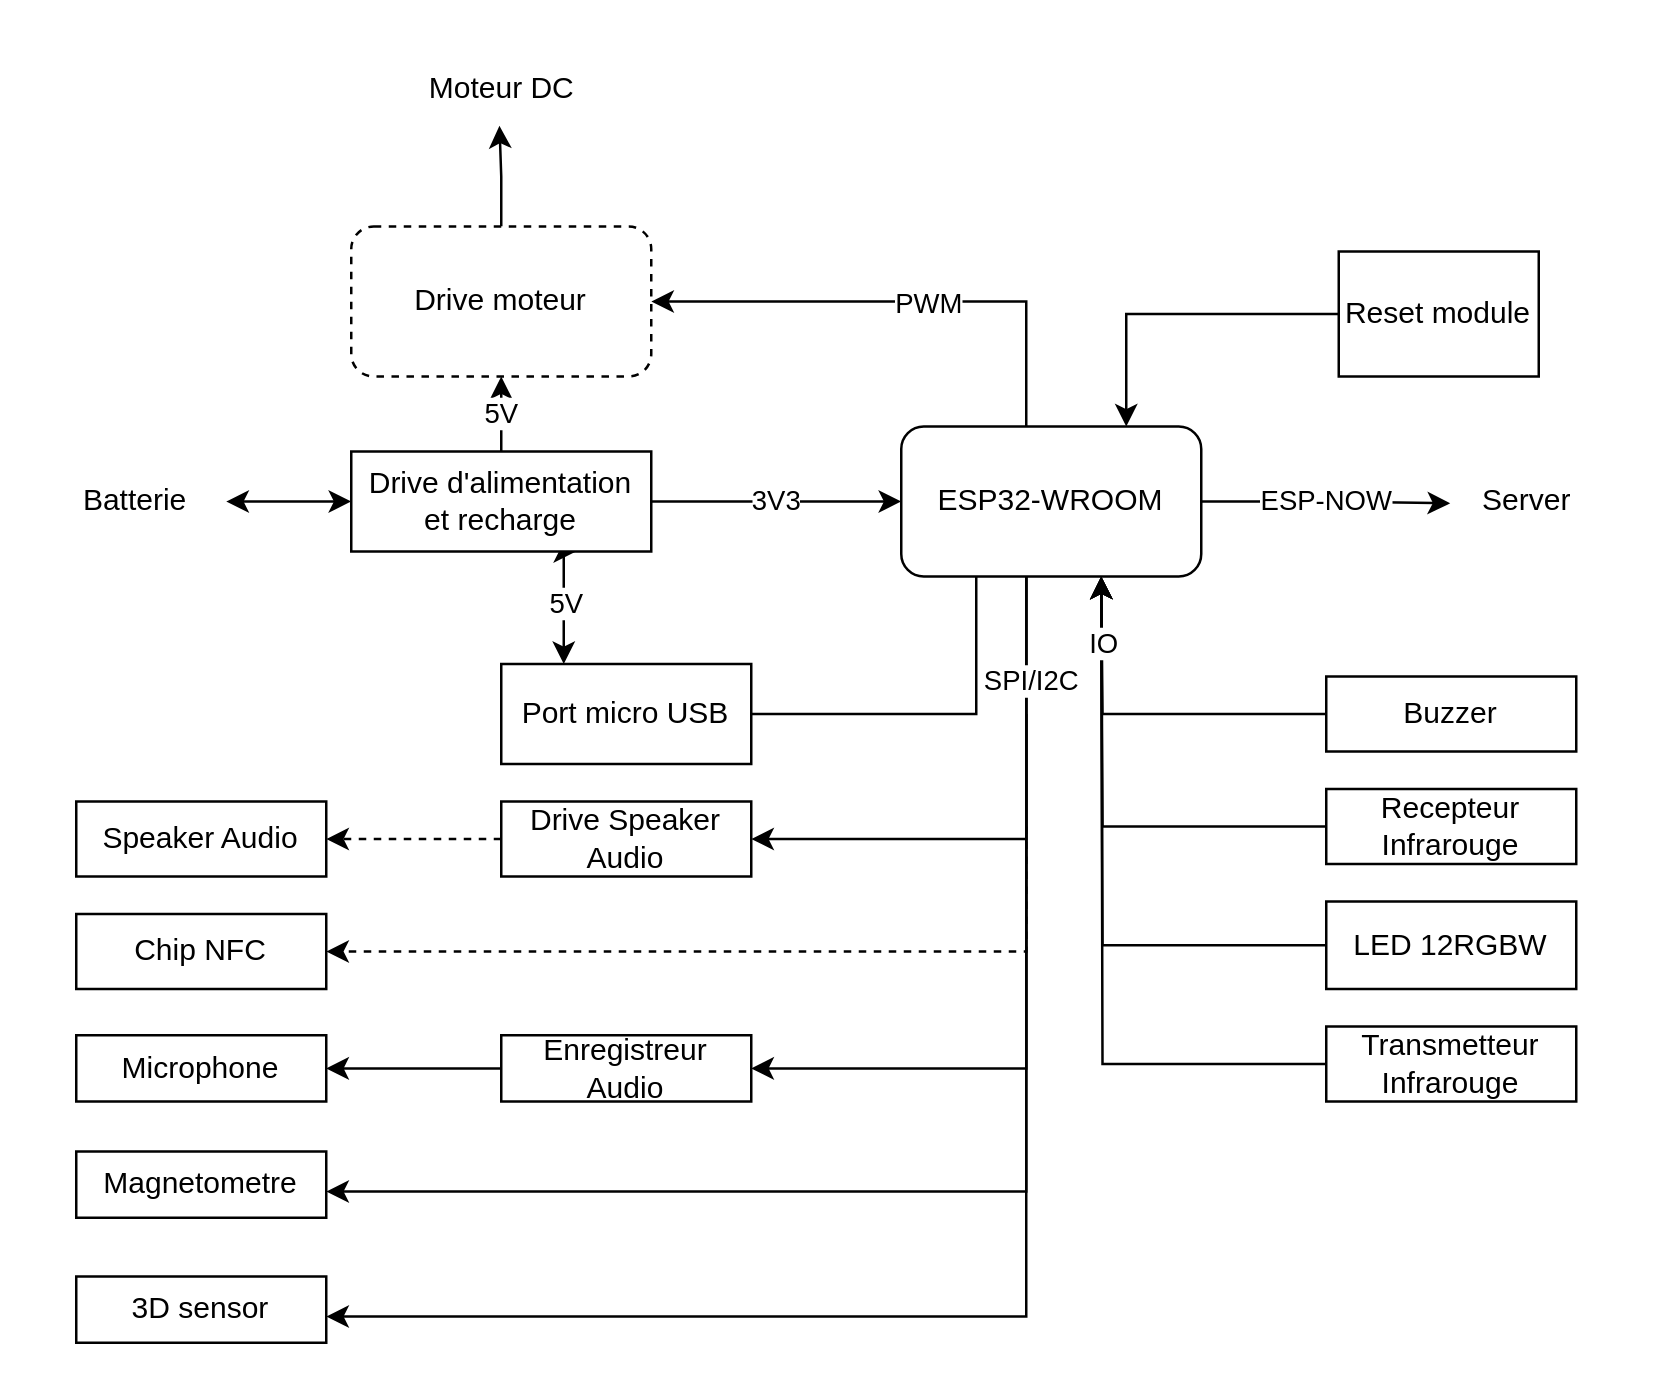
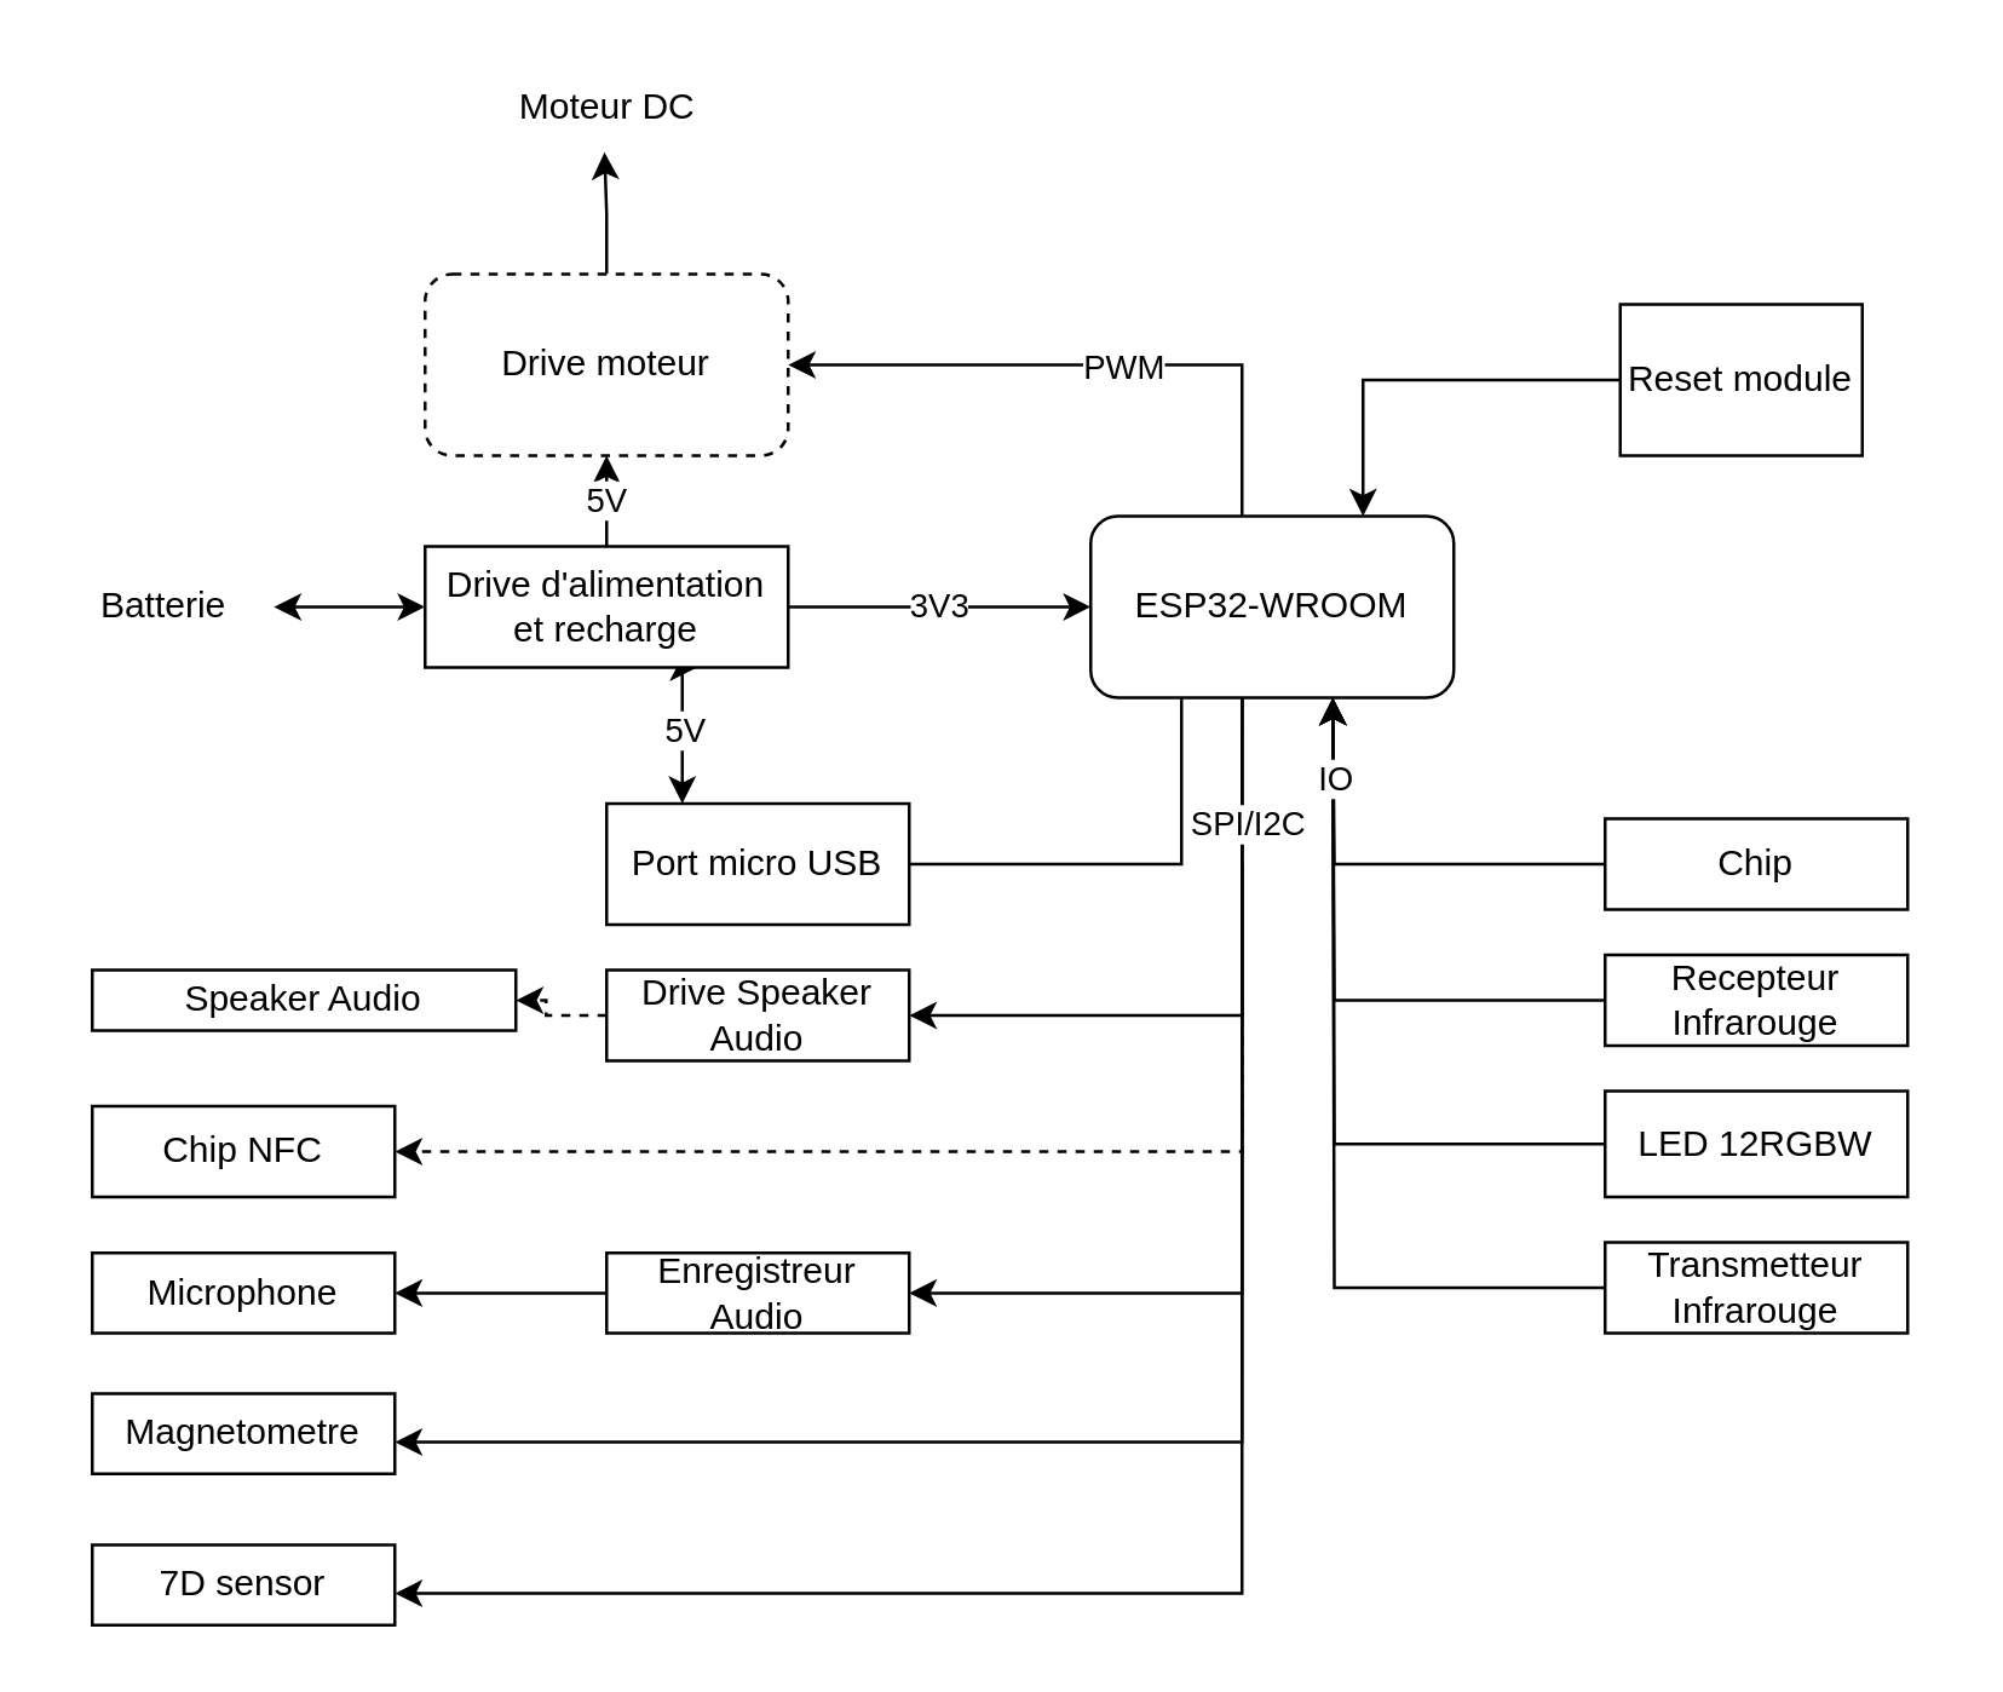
  <mxCell id="0" />
  <mxCell id="1" parent="0" />
- <mxCell id="2" value="ESP-NOW" style="edgeStyle=orthogonalEdgeStyle;rounded=0;orthogonalLoop=1;jettySize=auto;html=1;entryX=-0.007;entryY=0.524;entryDx=0;entryDy=0;entryPerimeter=0;" parent="1" source="8" target="9" edge="1"><mxGeometry relative="1" as="geometry"><mxPoint x="610" y="200" as="targetPoint" /><Array as="points" /></mxGeometry></mxCell>
  <mxCell id="3" value="" style="edgeStyle=orthogonalEdgeStyle;rounded=0;orthogonalLoop=1;jettySize=auto;html=1;entryX=1;entryY=0.5;entryDx=0;entryDy=0;" parent="1" source="8" target="21" edge="1"><mxGeometry x="-0.783" relative="1" as="geometry"><mxPoint x="340" y="380" as="targetPoint" /><Array as="points"><mxPoint x="410" y="427" /><mxPoint x="300" y="427" /></Array><mxPoint as="offset" /></mxGeometry></mxCell>
  <mxCell id="4" style="edgeStyle=orthogonalEdgeStyle;rounded=0;orthogonalLoop=1;jettySize=auto;html=1;entryX=1;entryY=0.5;entryDx=0;entryDy=0;dashed=1;" parent="1" target="10" edge="1"><mxGeometry relative="1" as="geometry"><mxPoint x="410" y="330" as="sourcePoint" /><Array as="points"><mxPoint x="410" y="380" /></Array></mxGeometry></mxCell>
  <mxCell id="5" style="edgeStyle=orthogonalEdgeStyle;rounded=0;orthogonalLoop=1;jettySize=auto;html=1;entryX=1;entryY=0.5;entryDx=0;entryDy=0;" parent="1" target="25" edge="1"><mxGeometry relative="1" as="geometry"><mxPoint x="350" y="290" as="targetPoint" /><mxPoint x="410" y="285" as="sourcePoint" /><Array as="points"><mxPoint x="410" y="335" /></Array></mxGeometry></mxCell>
  <mxCell id="6" value="" style="edgeStyle=orthogonalEdgeStyle;rounded=0;orthogonalLoop=1;jettySize=auto;html=1;entryX=1;entryY=0.5;entryDx=0;entryDy=0;" parent="1" source="8" target="27" edge="1"><mxGeometry relative="1" as="geometry"><Array as="points"><mxPoint x="410" y="120" /></Array></mxGeometry></mxCell>
  <mxCell id="7" value="PWM" style="edgeLabel;html=1;align=center;verticalAlign=middle;resizable=0;points=[];" parent="6" vertex="1" connectable="0"><mxGeometry x="-0.36" relative="1" as="geometry"><mxPoint x="-26" as="offset" /></mxGeometry></mxCell>
  <mxCell id="8" value="ESP32-WROOM" style="rounded=1;whiteSpace=wrap;html=1;strokeWidth=1;" parent="1" vertex="1"><mxGeometry x="360" y="170" width="120" height="60" as="geometry" /></mxCell>
- <mxCell id="9" value="Server" style="text;html=1;align=center;verticalAlign=middle;resizable=0;points=[];autosize=1;strokeColor=none;fillColor=none;" parent="1" vertex="1"><mxGeometry x="580" y="185" width="60" height="30" as="geometry" /></mxCell>
  <mxCell id="10" value="Chip NFC" style="rounded=0;whiteSpace=wrap;html=1;" parent="1" vertex="1"><mxGeometry x="30" y="365" width="100" height="30" as="geometry" /></mxCell>
  <mxCell id="11" style="edgeStyle=orthogonalEdgeStyle;rounded=0;orthogonalLoop=1;jettySize=auto;html=1;" parent="1" source="12" edge="1"><mxGeometry relative="1" as="geometry"><mxPoint x="440" y="230" as="targetPoint" /></mxGeometry></mxCell>
  <mxCell id="12" value="LED 12RGBW" style="rounded=0;whiteSpace=wrap;html=1;strokeWidth=1;" parent="1" vertex="1"><mxGeometry x="530" y="360" width="100" height="35" as="geometry" /></mxCell>
  <mxCell id="13" style="edgeStyle=orthogonalEdgeStyle;rounded=0;orthogonalLoop=1;jettySize=auto;html=1;" parent="1" source="14" edge="1"><mxGeometry relative="1" as="geometry"><mxPoint x="440" y="230" as="targetPoint" /></mxGeometry></mxCell>
  <mxCell id="14" value="Recepteur Infrarouge" style="whiteSpace=wrap;html=1;rounded=0;strokeWidth=1;" parent="1" vertex="1"><mxGeometry x="530" y="315" width="100" height="30" as="geometry" /></mxCell>
  <mxCell id="15" value="3V3" style="edgeStyle=orthogonalEdgeStyle;rounded=0;orthogonalLoop=1;jettySize=auto;html=1;" parent="1" source="19" target="8" edge="1"><mxGeometry relative="1" as="geometry" /></mxCell>
  <mxCell id="16" value="5V" style="edgeStyle=orthogonalEdgeStyle;rounded=0;orthogonalLoop=1;jettySize=auto;html=1;" parent="1" source="19" target="27" edge="1"><mxGeometry relative="1" as="geometry" /></mxCell>
  <mxCell id="17" style="edgeStyle=orthogonalEdgeStyle;rounded=0;orthogonalLoop=1;jettySize=auto;html=1;exitX=0.75;exitY=1;exitDx=0;exitDy=0;startArrow=classic;startFill=1;" parent="1" source="19" edge="1"><mxGeometry relative="1" as="geometry"><Array as="points"><mxPoint x="225" y="220" /></Array><mxPoint x="225" y="265" as="targetPoint" /></mxGeometry></mxCell>
  <mxCell id="18" value="5V" style="edgeLabel;html=1;align=center;verticalAlign=middle;resizable=0;points=[];" parent="17" vertex="1" connectable="0"><mxGeometry x="0.445" relative="1" as="geometry"><mxPoint y="-11" as="offset" /></mxGeometry></mxCell>
  <mxCell id="19" value="Drive d'alimentation et recharge" style="whiteSpace=wrap;html=1;rounded=0;strokeWidth=1;" parent="1" vertex="1"><mxGeometry x="140" y="180" width="120" height="40" as="geometry" /></mxCell>
  <mxCell id="20" value="" style="edgeStyle=orthogonalEdgeStyle;rounded=0;orthogonalLoop=1;jettySize=auto;html=1;" edge="1" parent="1" source="21" target="43"><mxGeometry relative="1" as="geometry" /></mxCell>
  <mxCell id="21" value="Enregistreur Audio" style="rounded=0;whiteSpace=wrap;html=1;" parent="1" vertex="1"><mxGeometry x="200" y="413.5" width="100" height="26.5" as="geometry" /></mxCell>
  <mxCell id="22" style="edgeStyle=orthogonalEdgeStyle;rounded=0;orthogonalLoop=1;jettySize=auto;html=1;exitX=0;exitY=0.5;exitDx=0;exitDy=0;" parent="1" source="23" edge="1"><mxGeometry relative="1" as="geometry"><mxPoint x="440" y="230" as="targetPoint" /></mxGeometry></mxCell>
- <mxCell id="23" value="Buzzer" style="rounded=0;whiteSpace=wrap;html=1;" parent="1" vertex="1"><mxGeometry x="530" y="270" width="100" height="30" as="geometry" /></mxCell>
+ <mxCell id="23" value="Chip" style="rounded=0;whiteSpace=wrap;html=1;" parent="1" vertex="1"><mxGeometry x="530" y="270" width="100" height="30" as="geometry" /></mxCell>
  <mxCell id="24" value="" style="edgeStyle=orthogonalEdgeStyle;rounded=0;orthogonalLoop=1;jettySize=auto;html=1;dashed=1;" edge="1" parent="1" source="25" target="44"><mxGeometry relative="1" as="geometry" /></mxCell>
  <mxCell id="25" value="Drive Speaker Audio" style="rounded=0;whiteSpace=wrap;html=1;" parent="1" vertex="1"><mxGeometry x="200" y="320" width="100" height="30" as="geometry" /></mxCell>
  <mxCell id="26" value="" style="edgeStyle=orthogonalEdgeStyle;rounded=0;orthogonalLoop=1;jettySize=auto;html=1;entryX=0.491;entryY=0.989;entryDx=0;entryDy=0;entryPerimeter=0;" parent="1" source="27" target="28" edge="1"><mxGeometry relative="1" as="geometry"><mxPoint x="200" y="10" as="targetPoint" /></mxGeometry></mxCell>
  <mxCell id="27" value="Drive moteur" style="rounded=1;whiteSpace=wrap;html=1;strokeWidth=1;dashed=1;" parent="1" vertex="1"><mxGeometry x="140" y="90" width="120" height="60" as="geometry" /></mxCell>
  <mxCell id="28" value="Moteur DC" style="text;html=1;align=center;verticalAlign=middle;resizable=0;points=[];autosize=1;strokeColor=none;fillColor=none;" parent="1" vertex="1"><mxGeometry x="160" y="20" width="80" height="30" as="geometry" /></mxCell>
  <mxCell id="29" value="" style="edgeStyle=orthogonalEdgeStyle;rounded=0;orthogonalLoop=1;jettySize=auto;html=1;startArrow=classic;startFill=1;" parent="1" source="30" target="19" edge="1"><mxGeometry relative="1" as="geometry" /></mxCell>
  <mxCell id="30" value="Batterie&amp;nbsp;" style="text;html=1;align=center;verticalAlign=middle;resizable=0;points=[];autosize=1;strokeColor=none;fillColor=none;" parent="1" vertex="1"><mxGeometry x="20" y="185" width="70" height="30" as="geometry" /></mxCell>
  <mxCell id="31" style="edgeStyle=orthogonalEdgeStyle;rounded=0;orthogonalLoop=1;jettySize=auto;html=1;" parent="1" source="33" edge="1"><mxGeometry relative="1" as="geometry"><mxPoint x="440" y="230" as="targetPoint" /></mxGeometry></mxCell>
  <mxCell id="32" value="IO" style="edgeLabel;html=1;align=center;verticalAlign=middle;resizable=0;points=[];" parent="31" vertex="1" connectable="0"><mxGeometry x="0.817" relative="1" as="geometry"><mxPoint as="offset" /></mxGeometry></mxCell>
  <mxCell id="33" value="Transmetteur Infrarouge" style="rounded=0;whiteSpace=wrap;html=1;" parent="1" vertex="1"><mxGeometry x="530" y="410" width="100" height="30" as="geometry" /></mxCell>
  <mxCell id="34" style="edgeStyle=orthogonalEdgeStyle;rounded=0;orthogonalLoop=1;jettySize=auto;html=1;entryX=0.75;entryY=0;entryDx=0;entryDy=0;" parent="1" source="35" target="8" edge="1"><mxGeometry relative="1" as="geometry" /></mxCell>
  <mxCell id="35" value="Reset module" style="whiteSpace=wrap;html=1;" parent="1" vertex="1"><mxGeometry x="535" y="100" width="80" height="50" as="geometry" /></mxCell>
  <mxCell id="36" style="edgeStyle=orthogonalEdgeStyle;rounded=0;orthogonalLoop=1;jettySize=auto;html=1;entryX=0.25;entryY=1;entryDx=0;entryDy=0;endArrow=none;" parent="1" source="37" target="8" edge="1"><mxGeometry relative="1" as="geometry"><mxPoint x="380" y="285" as="targetPoint" /></mxGeometry></mxCell>
  <mxCell id="37" value="Port micro USB" style="rounded=0;whiteSpace=wrap;html=1;" parent="1" vertex="1"><mxGeometry x="200" y="265" width="100" height="40" as="geometry" /></mxCell>
  <mxCell id="38" value="" style="edgeStyle=orthogonalEdgeStyle;rounded=0;orthogonalLoop=1;jettySize=auto;html=1;entryX=1;entryY=0.5;entryDx=0;entryDy=0;exitX=0.417;exitY=1;exitDx=0;exitDy=0;exitPerimeter=0;" edge="1" parent="1" source="8"><mxGeometry x="-0.783" relative="1" as="geometry"><mxPoint x="130" y="476" as="targetPoint" /><Array as="points"><mxPoint x="410" y="476" /></Array><mxPoint as="offset" /><mxPoint x="410" y="279" as="sourcePoint" /></mxGeometry></mxCell>
  <mxCell id="39" value="Magnetometre" style="rounded=0;whiteSpace=wrap;html=1;" vertex="1" parent="1"><mxGeometry x="30" y="460" width="100" height="26.5" as="geometry" /></mxCell>
  <mxCell id="40" value="" style="edgeStyle=orthogonalEdgeStyle;rounded=0;orthogonalLoop=1;jettySize=auto;html=1;entryX=1;entryY=0.5;entryDx=0;entryDy=0;" edge="1" parent="1"><mxGeometry x="-0.783" relative="1" as="geometry"><mxPoint x="130" y="526" as="targetPoint" /><Array as="points"><mxPoint x="410" y="526" /></Array><mxPoint as="offset" /><mxPoint x="410" y="230" as="sourcePoint" /></mxGeometry></mxCell>
  <mxCell id="41" value="SPI/I2C" style="edgeLabel;html=1;align=center;verticalAlign=middle;resizable=0;points=[];" vertex="1" connectable="0" parent="40"><mxGeometry x="-0.859" y="1" relative="1" as="geometry"><mxPoint as="offset" /></mxGeometry></mxCell>
- <mxCell id="42" value="3D sensor" style="rounded=0;whiteSpace=wrap;html=1;" vertex="1" parent="1"><mxGeometry x="30" y="510" width="100" height="26.5" as="geometry" /></mxCell>
+ <mxCell id="42" value="7D sensor" style="rounded=0;whiteSpace=wrap;html=1;" vertex="1" parent="1"><mxGeometry x="30" y="510" width="100" height="26.5" as="geometry" /></mxCell>
  <mxCell id="43" value="Microphone" style="rounded=0;whiteSpace=wrap;html=1;" vertex="1" parent="1"><mxGeometry x="30" y="413.5" width="100" height="26.5" as="geometry" /></mxCell>
- <mxCell id="44" value="Speaker Audio" style="rounded=0;whiteSpace=wrap;html=1;" vertex="1" parent="1"><mxGeometry x="30" y="320" width="100" height="30" as="geometry" /></mxCell>
+ <mxCell id="44" value="Speaker Audio" style="rounded=0;whiteSpace=wrap;html=1;" vertex="1" parent="1"><mxGeometry x="30" y="320" width="140" height="20" as="geometry" /></mxCell>
